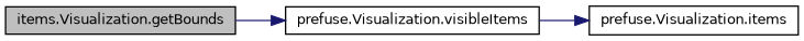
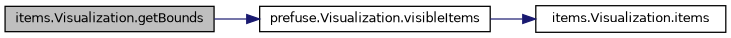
  digraph {
    rankdir=LR
    node [color=black fillcolor=white fontname=Helvetica fontsize=10 shape=record style=filled]
    edge [color=midnightblue fontname=Helvetica fontsize=10 labelfontname=Helvetica labelfontsize=10 style=solid]
    n1 [fillcolor=grey75 fontcolor=black height=0.2 label="items.Visualization.getBounds" width=0.4]
    n2 [height=0.2 label="prefuse.Visualization.visibleItems" width=0.4]
-   n3 [height=0.2 label="prefuse.Visualization.items" width=0.4]
+   n3 [height=0.2 label="items.Visualization.items" width=0.4]
    n1 -> n2
    n2 -> n3
  }
